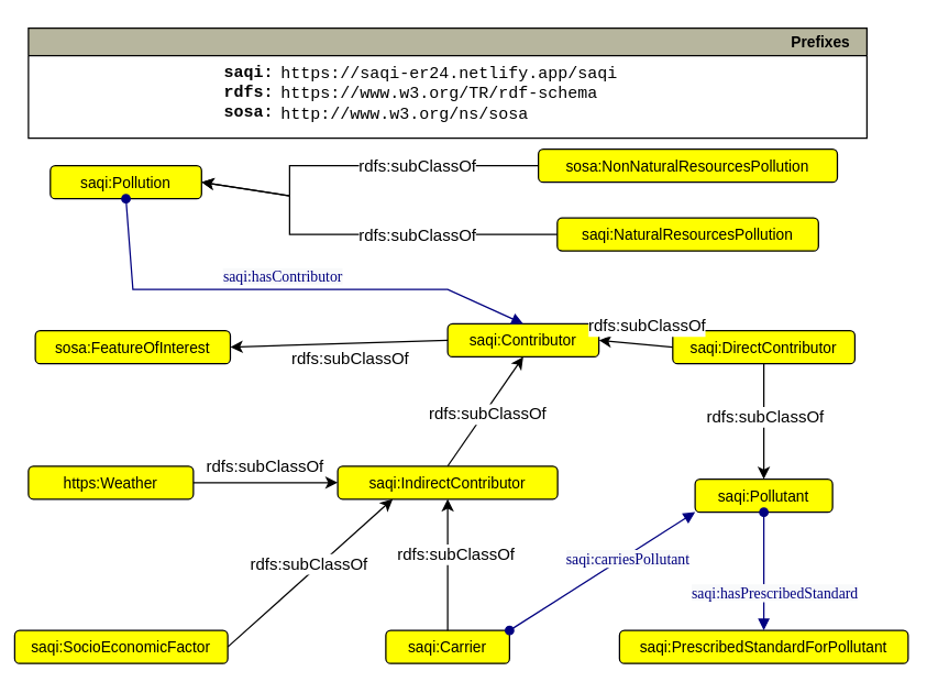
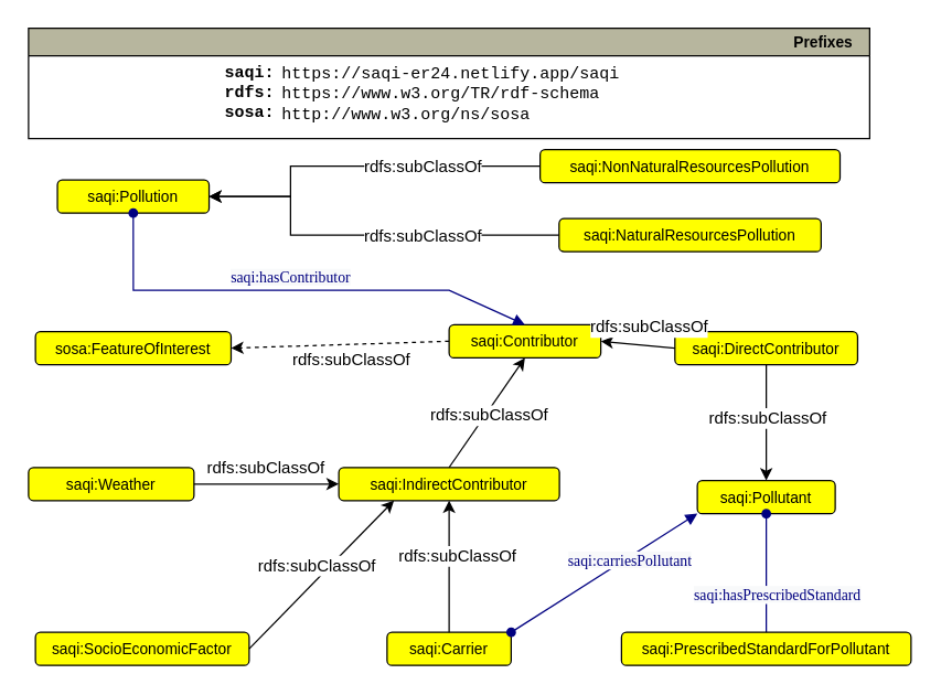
  <mxCell id="0" />
  <mxCell id="1" parent="0" />
  <mxCell id="2" value="saqi:Contributor" style="graphMlID=n4;shape=rect;rounded=1;arcsize=30;fillColor=#ffff00;strokeColor=#000000;strokeWidth=1.0;fontSize=11;" parent="1" vertex="1"><mxGeometry x="325" y="235" width="110" height="24" as="geometry" /></mxCell>
  <mxCell id="3" value="Prefixes" style="graphMlID=n0;shape=swimlane;startSize=20;fillColor=#b7b69e;strokeColor=#000000;strokeWidth=1.0;align=right;spacingRight=10;fontStyle=1;fontSize=11;" parent="1" vertex="1"><mxGeometry x="20" width="610" height="80" as="geometry" y="20" /></mxCell>
  <mxCell id="4" value="&lt;b&gt;saqi:&lt;/b&gt;&lt;b&gt;&lt;br&gt;&lt;/b&gt;&lt;b&gt;rdfs:&lt;br&gt;&lt;/b&gt;&lt;b style=&quot;border-color: var(--border-color);&quot;&gt;sosa:&lt;/b&gt;&lt;b&gt;&lt;br&gt;&lt;br&gt;&lt;/b&gt;" style="text;html=1;align=center;verticalAlign=middle;resizable=0;points=[];autosize=1;fontFamily=Courier New;" parent="3" vertex="1"><mxGeometry x="129.996" y="19" width="60" height="70" as="geometry" /></mxCell>
  <mxCell id="5" value="https://saqi-er24.netlify.app/saqi&lt;br&gt;https://www.w3.org/TR/rdf-schema&lt;br&gt;http://www.w3.org/ns/sosa" style="text;html=1;align=left;verticalAlign=middle;resizable=0;points=[];autosize=1;fontFamily=Courier New;rounded=1;glass=0;" parent="3" vertex="1"><mxGeometry x="182" y="18" width="270" height="60" as="geometry" /></mxCell>
  <mxCell id="6" value="saqi:IndirectContributor" style="graphMlID=n4;shape=rect;rounded=1;arcsize=30;fillColor=#ffff00;strokeColor=#000000;strokeWidth=1.0;fontSize=11;" parent="1" vertex="1"><mxGeometry x="245" y="338.5" width="160" height="24" as="geometry" /></mxCell>
  <mxCell id="7" value="saqi:DirectContributor" style="graphMlID=n4;shape=rect;rounded=1;arcsize=30;fillColor=#ffff00;strokeColor=#000000;strokeWidth=1.0;fontSize=11;" parent="1" vertex="1"><mxGeometry x="488.75" y="240" width="132.5" height="24" as="geometry" /></mxCell>
  <mxCell id="8" value="" style="endArrow=none;html=1;textDirection=ltr;fontSize=11;strokeWidth=1;exitX=0.5;exitY=1;exitDx=0;exitDy=0;entryX=0.5;entryY=0;entryDx=0;entryDy=0;startArrow=classic;startFill=1;endFill=0;" parent="1" source="2" target="6" edge="1"><mxGeometry width="50" height="50" relative="1" as="geometry"><mxPoint x="405" y="378" as="sourcePoint" /><mxPoint x="552.95" y="378" as="targetPoint" /></mxGeometry></mxCell>
  <mxCell id="9" value="rdfs:subClassOf" style="text;html=1;align=center;verticalAlign=middle;resizable=0;points=[];labelBackgroundColor=#ffffff;rotation=0;" parent="8" vertex="1" connectable="0"><mxGeometry x="-0.221" relative="1" as="geometry"><mxPoint x="-5" y="10" as="offset" /></mxGeometry></mxCell>
  <mxCell id="10" value="" style="endArrow=none;html=1;textDirection=ltr;fontSize=11;strokeWidth=1;exitX=1;exitY=0.5;exitDx=0;exitDy=0;startArrow=classic;startFill=1;endFill=0;entryX=0;entryY=0.5;entryDx=0;entryDy=0;" parent="1" source="2" target="7" edge="1"><mxGeometry width="50" height="50" relative="1" as="geometry"><mxPoint x="330" y="174" as="sourcePoint" /><mxPoint x="395" y="188" as="targetPoint" /></mxGeometry></mxCell>
  <mxCell id="11" value="rdfs:subClassOf" style="text;html=1;align=center;verticalAlign=middle;resizable=0;points=[];labelBackgroundColor=#ffffff;rotation=0;" parent="10" vertex="1" connectable="0"><mxGeometry x="-0.221" relative="1" as="geometry"><mxPoint x="14" y="-12" as="offset" /></mxGeometry></mxCell>
  <mxCell id="12" value="saqi:Carrier" style="graphMlID=n4;shape=rect;rounded=1;arcsize=30;fillColor=#ffff00;strokeColor=#000000;strokeWidth=1.0;fontSize=11;" parent="1" vertex="1"><mxGeometry x="280" y="458" width="90" height="24" as="geometry" /></mxCell>
  <mxCell id="13" value="" style="endArrow=none;html=1;textDirection=ltr;fontSize=11;strokeWidth=1;exitX=0.5;exitY=1;exitDx=0;exitDy=0;entryX=0.5;entryY=0;entryDx=0;entryDy=0;startArrow=classic;startFill=1;endFill=0;" parent="1" source="6" target="12" edge="1"><mxGeometry width="50" height="50" relative="1" as="geometry"><mxPoint x="230" y="356" as="sourcePoint" /><mxPoint x="345" y="404" as="targetPoint" /></mxGeometry></mxCell>
  <mxCell id="14" value="rdfs:subClassOf" style="text;html=1;align=center;verticalAlign=middle;resizable=0;points=[];labelBackgroundColor=#ffffff;rotation=0;" parent="13" vertex="1" connectable="0"><mxGeometry x="-0.221" relative="1" as="geometry"><mxPoint x="5" y="3" as="offset" /></mxGeometry></mxCell>
  <mxCell id="15" value="saqi:Pollutant" style="graphMlID=n4;shape=rect;rounded=1;arcsize=30;fillColor=#ffff00;strokeColor=#000000;strokeWidth=1.0;fontSize=11;" parent="1" vertex="1"><mxGeometry x="505" y="348" width="100" height="24" as="geometry" /></mxCell>
  <mxCell id="16" value="" style="endArrow=classic;html=1;textDirection=ltr;fontSize=11;strokeWidth=1;exitX=0.5;exitY=1;exitDx=0;exitDy=0;entryX=0.5;entryY=0;entryDx=0;entryDy=0;" parent="1" source="7" target="15" edge="1"><mxGeometry width="50" height="50" relative="1" as="geometry"><mxPoint x="555" y="204" as="sourcePoint" /><mxPoint x="670" y="300" as="targetPoint" /></mxGeometry></mxCell>
  <mxCell id="17" value="rdfs:subClassOf" style="text;html=1;align=center;verticalAlign=middle;resizable=0;points=[];labelBackgroundColor=#ffffff;rotation=0;" parent="16" vertex="1" connectable="0"><mxGeometry x="-0.221" relative="1" as="geometry"><mxPoint y="5" as="offset" /></mxGeometry></mxCell>
- <mxCell id="18" value="saqi:SocioEconomicFactor" style="graphMlID=n4;shape=rect;rounded=1;arcsize=30;fillColor=#ffff00;strokeColor=#000000;strokeWidth=1.0;fontSize=11;" parent="1" vertex="1"><mxGeometry x="10" y="458" width="155" height="24" as="geometry" /></mxCell>
+ <mxCell id="18" value="saqi:SocioEconomicFactor" style="graphMlID=n4;shape=rect;rounded=1;arcsize=30;fillColor=#ffff00;strokeColor=#000000;strokeWidth=1.0;fontSize=11;" parent="1" vertex="1"><mxGeometry x="25" y="458" width="155" height="24" as="geometry" /></mxCell>
  <mxCell id="19" value="" style="endArrow=none;html=1;textDirection=ltr;fontSize=11;strokeWidth=1;exitX=0.25;exitY=1;exitDx=0;exitDy=0;entryX=1;entryY=0.5;entryDx=0;entryDy=0;startArrow=classic;startFill=1;endFill=0;" parent="1" source="6" target="18" edge="1"><mxGeometry width="50" height="50" relative="1" as="geometry"><mxPoint x="115" y="312" as="sourcePoint" /><mxPoint x="215" y="414" as="targetPoint" /></mxGeometry></mxCell>
  <mxCell id="20" value="rdfs:subClassOf" style="text;html=1;align=center;verticalAlign=middle;resizable=0;points=[];labelBackgroundColor=#ffffff;rotation=0;" parent="19" vertex="1" connectable="0"><mxGeometry x="-0.221" relative="1" as="geometry"><mxPoint x="-15" y="5" as="offset" /></mxGeometry></mxCell>
- <mxCell id="21" value="https:Weather" style="graphMlID=n4;shape=rect;rounded=1;arcsize=30;fillColor=#ffff00;strokeColor=#000000;strokeWidth=1.0;fontSize=11;" parent="1" vertex="1"><mxGeometry x="20" y="338.5" width="120" height="24" as="geometry" /></mxCell>
+ <mxCell id="21" value="saqi:Weather" style="graphMlID=n4;shape=rect;rounded=1;arcsize=30;fillColor=#ffff00;strokeColor=#000000;strokeWidth=1.0;fontSize=11;" parent="1" vertex="1"><mxGeometry x="20" y="338.5" width="120" height="24" as="geometry" /></mxCell>
  <mxCell id="22" value="" style="endArrow=none;html=1;textDirection=ltr;fontSize=11;strokeWidth=1;entryX=1;entryY=0.5;entryDx=0;entryDy=0;exitX=0;exitY=0.5;exitDx=0;exitDy=0;startArrow=classic;startFill=1;endFill=0;" parent="1" source="6" target="21" edge="1"><mxGeometry width="50" height="50" relative="1" as="geometry"><mxPoint x="215" y="308" as="sourcePoint" /><mxPoint x="105" y="414" as="targetPoint" /></mxGeometry></mxCell>
  <mxCell id="23" value="rdfs:subClassOf" style="text;html=1;align=center;verticalAlign=middle;resizable=0;points=[];labelBackgroundColor=#ffffff;rotation=0;" parent="22" vertex="1" connectable="0"><mxGeometry x="-0.221" relative="1" as="geometry"><mxPoint x="-13" y="-12" as="offset" /></mxGeometry></mxCell>
- <mxCell id="24" value="" style="graphMlID=e0;rounded=0;endArrow=block;strokeColor=#000080;strokeWidth=1.0;startArrow=oval;startFill=1;endFill=1;fontSize=11;fontColor=#000080;entryX=0.5;entryY=0;entryDx=0;entryDy=0;exitX=0.5;exitY=1;exitDx=0;exitDy=0;" parent="1" source="15" target="33" edge="1"><mxGeometry relative="1" as="geometry"><mxPoint x="615" y="190" as="sourcePoint" /><mxPoint x="785" y="188" as="targetPoint" /></mxGeometry></mxCell>
+ <mxCell id="24" value="" style="graphMlID=e0;rounded=0;endArrow=none;strokeColor=#000080;strokeWidth=1.0;startArrow=oval;startFill=1;endFill=1;fontSize=11;fontColor=#000080;entryX=0.5;entryY=0;entryDx=0;entryDy=0;exitX=0.5;exitY=1;exitDx=0;exitDy=0;" parent="1" source="15" target="33" edge="1"><mxGeometry relative="1" as="geometry"><mxPoint x="615" y="190" as="sourcePoint" /><mxPoint x="785" y="188" as="targetPoint" /></mxGeometry></mxCell>
  <mxCell id="25" value="&lt;span style=&quot;color: rgb(0 , 0 , 128) ; font-family: &amp;quot;dialog&amp;quot; ; font-size: 11px ; background-color: rgb(248 , 249 , 250)&quot;&gt;saqi:hasPrescribedStandard&lt;/span&gt;" style="text;html=1;align=center;verticalAlign=middle;resizable=0;points=[];labelBackgroundColor=#ffffff;fontSize=11;" parent="24" vertex="1" connectable="0"><mxGeometry x="-0.017" y="2" relative="1" as="geometry"><mxPoint x="5" y="16" as="offset" /></mxGeometry></mxCell>
- <mxCell id="26" value="saqi:Pollution" style="graphMlID=n4;shape=rect;rounded=1;arcsize=30;fillColor=#ffff00;strokeColor=#000000;strokeWidth=1.0;fontSize=11;" parent="1" vertex="1"><mxGeometry x="35.94" y="120" width="110" height="24" as="geometry" /></mxCell>
+ <mxCell id="26" value="saqi:Pollution" style="graphMlID=n4;shape=rect;rounded=1;arcsize=30;fillColor=#ffff00;strokeColor=#000000;strokeWidth=1.0;fontSize=11;" parent="1" vertex="1"><mxGeometry x="40.94" y="130" width="110" height="24" as="geometry" /></mxCell>
  <mxCell id="27" value="" style="graphMlID=e0;rounded=0;endArrow=block;strokeColor=#000080;strokeWidth=1.0;startArrow=oval;startFill=1;endFill=1;fontSize=11;fontColor=#000080;exitX=0.5;exitY=1;exitDx=0;exitDy=0;entryX=0.5;entryY=0;entryDx=0;entryDy=0;" parent="1" source="26" target="2" edge="1"><mxGeometry relative="1" as="geometry"><mxPoint x="115" y="220" as="sourcePoint" /><mxPoint x="227.5" y="164" as="targetPoint" /><Array as="points"><mxPoint x="96" y="210" /><mxPoint x="325" y="210" /></Array></mxGeometry></mxCell>
  <mxCell id="28" value="&lt;span style=&quot;color: rgb(0 , 0 , 128) ; font-family: &amp;quot;dialog&amp;quot; ; font-size: 11px ; background-color: rgb(248 , 249 , 250)&quot;&gt;saqi:hasContributor&lt;/span&gt;" style="text;html=1;align=center;verticalAlign=middle;resizable=0;points=[];labelBackgroundColor=#ffffff;fontSize=11;" parent="27" vertex="1" connectable="0"><mxGeometry x="-0.017" y="2" relative="1" as="geometry"><mxPoint y="-8" as="offset" /></mxGeometry></mxCell>
  <mxCell id="29" value="saqi:NaturalResourcesPollution" style="graphMlID=n4;shape=rect;rounded=1;arcsize=30;fillColor=#ffff00;strokeColor=#000000;strokeWidth=1.0;fontSize=11;" parent="1" vertex="1"><mxGeometry x="404.75" y="158" width="190" height="24" as="geometry" /></mxCell>
- <mxCell id="30" value="sosa:NonNaturalResourcesPollution" style="graphMlID=n4;shape=rect;rounded=1;arcsize=30;fillColor=#ffff00;strokeColor=#000000;strokeWidth=1.0;fontSize=11;" parent="1" vertex="1"><mxGeometry x="391" y="108" width="217.5" height="24" as="geometry" /></mxCell>
+ <mxCell id="30" value="saqi:NonNaturalResourcesPollution" style="graphMlID=n4;shape=rect;rounded=1;arcsize=30;fillColor=#ffff00;strokeColor=#000000;strokeWidth=1.0;fontSize=11;" parent="1" vertex="1"><mxGeometry x="391" y="108" width="217.5" height="24" as="geometry" /></mxCell>
  <mxCell id="31" value="" style="graphMlID=e0;rounded=0;endArrow=block;strokeColor=#000080;strokeWidth=1.0;startArrow=oval;startFill=1;endFill=1;fontSize=11;fontColor=#000080;entryX=0;entryY=1;entryDx=0;entryDy=0;exitX=1;exitY=0;exitDx=0;exitDy=0;" parent="1" source="12" target="15" edge="1"><mxGeometry relative="1" as="geometry"><mxPoint x="305" y="332" as="sourcePoint" /><mxPoint x="405" y="332" as="targetPoint" /></mxGeometry></mxCell>
  <mxCell id="32" value="&lt;span style=&quot;color: rgb(0 , 0 , 128) ; font-family: &amp;quot;dialog&amp;quot; ; font-size: 11px ; background-color: rgb(248 , 249 , 250)&quot;&gt;saqi:carriesPollutant&lt;/span&gt;" style="text;html=1;align=center;verticalAlign=middle;resizable=0;points=[];labelBackgroundColor=#ffffff;fontSize=11;" parent="31" vertex="1" connectable="0"><mxGeometry x="-0.017" y="2" relative="1" as="geometry"><mxPoint x="20" y="-8" as="offset" /></mxGeometry></mxCell>
  <mxCell id="33" value="saqi:PrescribedStandardForPollutant" style="graphMlID=n4;shape=rect;rounded=1;arcsize=30;fillColor=#ffff00;strokeColor=#000000;strokeWidth=1.0;fontSize=11;" parent="1" vertex="1"><mxGeometry x="450" y="458" width="210" height="24" as="geometry" /></mxCell>
  <mxCell id="34" value="sosa:FeatureOfInterest" style="graphMlID=n4;shape=rect;rounded=1;arcsize=30;fillColor=#ffff00;strokeColor=#000000;strokeWidth=1.0;fontSize=11;" parent="1" vertex="1"><mxGeometry x="25.01" y="240" width="141.87" height="24" as="geometry" /></mxCell>
- <mxCell id="35" value="" style="endArrow=classic;html=1;textDirection=ltr;fontSize=11;strokeWidth=1;exitX=0;exitY=0.5;exitDx=0;exitDy=0;startArrow=none;startFill=0;endFill=1;entryX=1;entryY=0.5;entryDx=0;entryDy=0;" parent="1" source="2" target="34" edge="1"><mxGeometry width="50" height="50" relative="1" as="geometry"><mxPoint x="390" y="270.5" as="sourcePoint" /><mxPoint x="499" y="270.5" as="targetPoint" /></mxGeometry></mxCell>
+ <mxCell id="35" value="" style="endArrow=classic;html=1;textDirection=ltr;fontSize=11;strokeWidth=1;exitX=0;exitY=0.5;exitDx=0;exitDy=0;startArrow=none;startFill=0;endFill=1;entryX=1;entryY=0.5;entryDx=0;entryDy=0;dashed=1;" parent="1" source="2" target="34" edge="1"><mxGeometry width="50" height="50" relative="1" as="geometry"><mxPoint x="390" y="270.5" as="sourcePoint" /><mxPoint x="499" y="270.5" as="targetPoint" /></mxGeometry></mxCell>
  <mxCell id="36" value="rdfs:subClassOf" style="text;html=1;align=center;verticalAlign=middle;resizable=0;points=[];labelBackgroundColor=#ffffff;rotation=0;" parent="35" vertex="1" connectable="0"><mxGeometry x="-0.221" relative="1" as="geometry"><mxPoint x="-10" y="12" as="offset" /></mxGeometry></mxCell>
  <mxCell id="37" value="" style="endArrow=none;html=1;textDirection=ltr;fontSize=11;strokeWidth=1;exitX=1;exitY=0.5;exitDx=0;exitDy=0;startArrow=classic;startFill=1;endFill=0;entryX=0;entryY=0.5;entryDx=0;entryDy=0;rounded=0;" parent="1" source="26" target="30" edge="1"><mxGeometry width="50" height="50" relative="1" as="geometry"><mxPoint x="190" y="150" as="sourcePoint" /><mxPoint x="299" y="150" as="targetPoint" /><Array as="points"><mxPoint x="210" y="142" /><mxPoint x="210" y="120" /></Array></mxGeometry></mxCell>
  <mxCell id="38" value="rdfs:subClassOf" style="text;html=1;align=center;verticalAlign=middle;resizable=0;points=[];labelBackgroundColor=#ffffff;rotation=0;" parent="37" vertex="1" connectable="0"><mxGeometry x="-0.25" relative="1" as="geometry"><mxPoint x="79" as="offset" /></mxGeometry></mxCell>
  <mxCell id="39" value="" style="endArrow=none;html=1;textDirection=ltr;fontSize=11;strokeWidth=1;exitX=1;exitY=0.5;exitDx=0;exitDy=0;startArrow=classic;startFill=1;endFill=0;entryX=0;entryY=0.5;entryDx=0;entryDy=0;rounded=0;" parent="1" source="26" target="29" edge="1"><mxGeometry width="50" height="50" relative="1" as="geometry"><mxPoint x="161" y="174" as="sourcePoint" /><mxPoint x="360" y="150" as="targetPoint" /><Array as="points"><mxPoint x="210" y="142" /><mxPoint x="210" y="170" /></Array></mxGeometry></mxCell>
  <mxCell id="40" value="rdfs:subClassOf" style="text;html=1;align=center;verticalAlign=middle;resizable=0;points=[];labelBackgroundColor=#ffffff;rotation=0;" parent="39" vertex="1" connectable="0"><mxGeometry x="-0.221" relative="1" as="geometry"><mxPoint x="73" as="offset" /></mxGeometry></mxCell>
